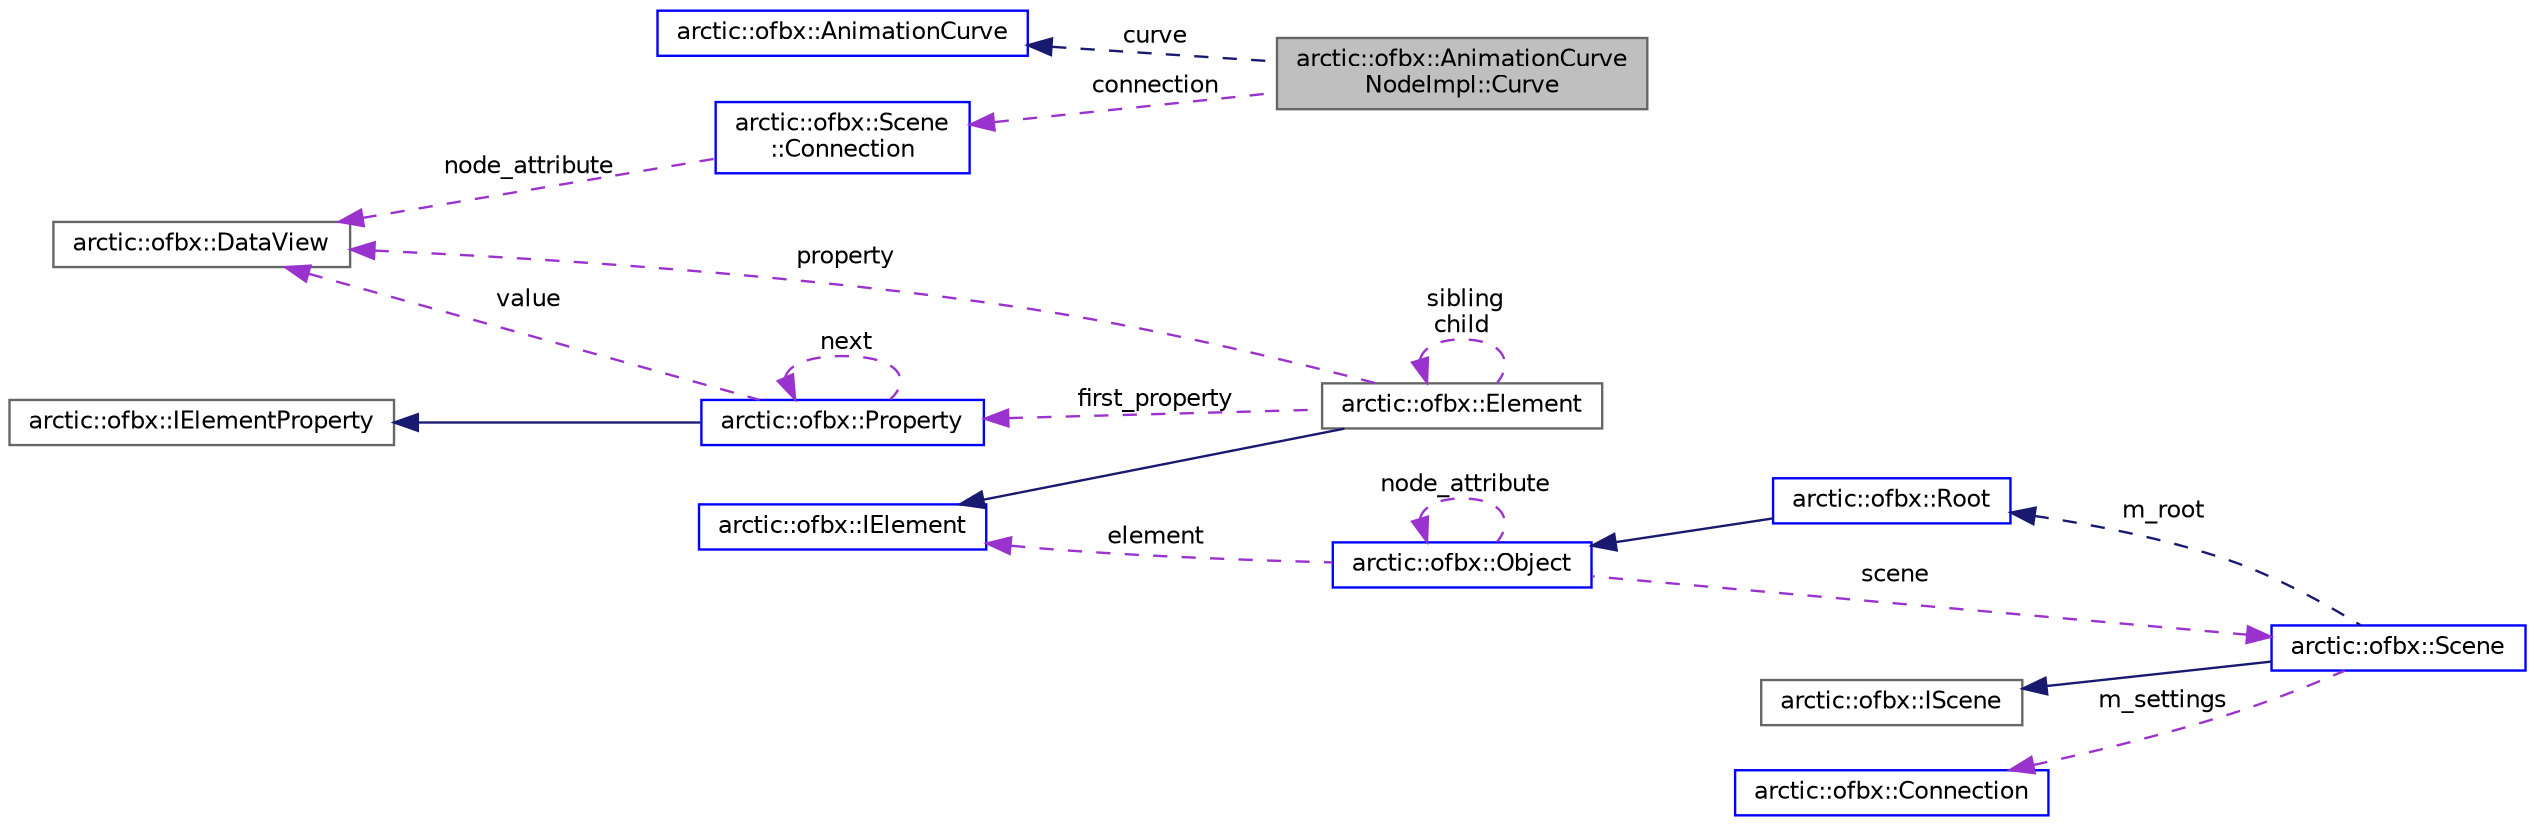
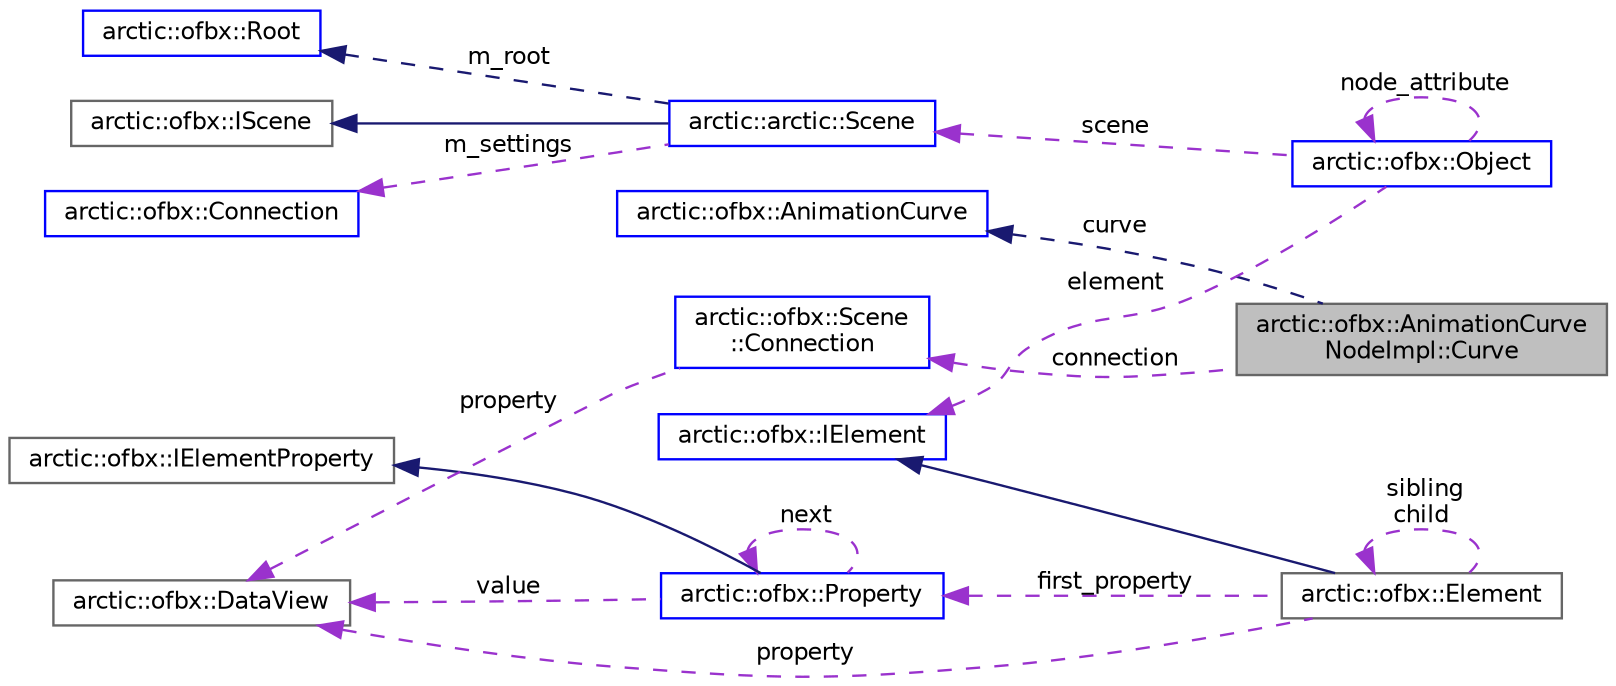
  digraph {
    rankdir=LR
    node [color=blue fillcolor=white fontname=Helvetica fontsize=10 shape=record style=filled]
    edge [color=darkorchid3 dir=back fontname=Helvetica fontsize=10 labelfontname=Helvetica labelfontsize=10 style=dashed]
    n1 [color=gray40 fillcolor=grey75 fontcolor=black height=0.2 label="arctic::ofbx::AnimationCurve\lNodeImpl::Curve" width=0.4]
    n2 [height=0.2 label="arctic::ofbx::AnimationCurve" width=0.4]
    n3 [height=0.2 label="arctic::ofbx::Object" width=0.4]
    n4 [height=0.2 label="arctic::ofbx::Root" width=0.4]
-   n5 [height=0.2 label="arctic::ofbx::Scene" width=0.4]
+   n5 [height=0.2 label="arctic::arctic::Scene" width=0.4]
    n6 [color=gray40 height=0.2 label="arctic::ofbx::IScene" width=0.4]
    n7 [height=0.2 label="arctic::ofbx::Connection" width=0.4]
    n8 [color=gray40 height=0.2 label="arctic::ofbx::Element" width=0.4]
    n9 [height=0.2 label="arctic::ofbx::IElement" width=0.4]
    n10 [height=0.2 label="arctic::ofbx::Property" width=0.4]
    n11 [color=gray40 height=0.2 label="arctic::ofbx::IElementProperty" width=0.4]
    n12 [color=gray40 height=0.2 label="arctic::ofbx::DataView" width=0.4]
    n13 [height=0.2 label="arctic::ofbx::Scene\l::Connection" width=0.4]
    n2 -> n1 [color=midnightblue label=" curve"]
    n3 -> n3 [label=" node_attribute"]
-   n3 -> n4 [color=midnightblue style=solid]
    n4 -> n5 [color=midnightblue label=" m_root"]
    n5 -> n3 [label=" scene"]
    n6 -> n5 [color=midnightblue style=solid]
    n7 -> n5 [label=" m_settings"]
    n8 -> n8 [label=" sibling\nchild"]
    n9 -> n3 [label=" element"]
    n9 -> n8 [color=midnightblue style=solid]
    n10 -> n8 [label=" first_property"]
    n10 -> n10 [label=" next"]
    n11 -> n10 [color=midnightblue style=solid]
    n12 -> n8 [label=" property"]
    n12 -> n10 [label=" value"]
-   n12 -> n13 [label=" node_attribute"]
+   n12 -> n13 [label=" property"]
    n13 -> n1 [label=" connection"]
  }
